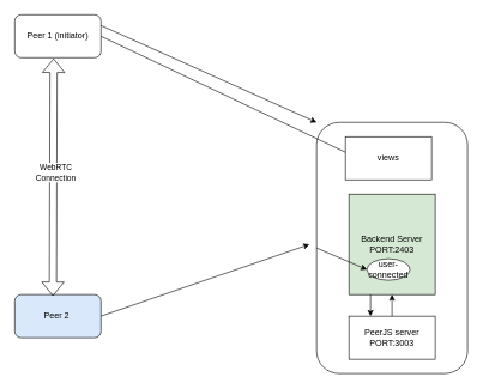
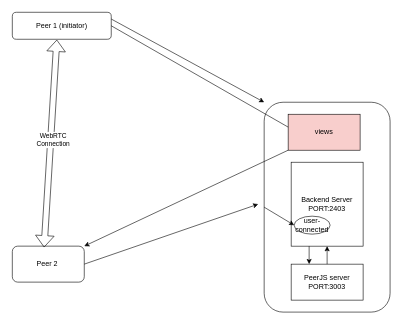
  <mxCell id="0" />
  <mxCell id="1" parent="0" />
- <mxCell id="2" value="Peer 1 (initiator)" style="rounded=1;whiteSpace=wrap;html=1;" vertex="1" parent="1"><mxGeometry x="20" y="20" width="120" height="60" as="geometry" /></mxCell>
+ <mxCell id="2" value="Peer 1 (initiator)" style="rounded=1;whiteSpace=wrap;html=1;" vertex="1" parent="1"><mxGeometry x="20" y="20" width="165" height="45" as="geometry" /></mxCell>
  <mxCell id="3" value="" style="rounded=1;whiteSpace=wrap;html=1;" vertex="1" parent="1"><mxGeometry x="440" y="170" width="210" height="350" as="geometry" /></mxCell>
- <mxCell id="4" value="Peer 2&amp;nbsp;" style="rounded=1;whiteSpace=wrap;html=1;fillColor=#dae8fc;" vertex="1" parent="1"><mxGeometry x="20" y="410" width="120" height="60" as="geometry" /></mxCell>
+ <mxCell id="4" value="Peer 2&amp;nbsp;" style="rounded=1;whiteSpace=wrap;html=1;" vertex="1" parent="1"><mxGeometry x="20" y="410" width="120" height="60" as="geometry" /></mxCell>
  <mxCell id="5" value="" style="endArrow=classic;html=1;rounded=0;exitX=1;exitY=0.25;exitDx=0;exitDy=0;" edge="1" parent="1" source="2"><mxGeometry width="50" height="50" relative="1" as="geometry"><mxPoint x="280" y="420" as="sourcePoint" /><mxPoint x="440" y="170" as="targetPoint" /></mxGeometry></mxCell>
  <mxCell id="6" value="" style="endArrow=none;html=1;rounded=0;entryX=1;entryY=0.5;entryDx=0;entryDy=0;exitX=0.008;exitY=0.367;exitDx=0;exitDy=0;exitPerimeter=0;" edge="1" parent="1" source="7" target="2"><mxGeometry width="50" height="50" relative="1" as="geometry"><mxPoint x="430" y="190" as="sourcePoint" /><mxPoint x="330" y="370" as="targetPoint" /></mxGeometry></mxCell>
- <mxCell id="7" value="views" style="rounded=0;whiteSpace=wrap;html=1;" vertex="1" parent="1"><mxGeometry x="480" y="190" width="120" height="60" as="geometry" /></mxCell>
- <mxCell id="8" value="Backend Server&lt;br&gt;PORT:2403&lt;br&gt;" style="rounded=0;whiteSpace=wrap;html=1;fillColor=#d5e8d4;" vertex="1" parent="1"><mxGeometry x="485" y="270" width="120" height="140" as="geometry" /></mxCell>
+ <mxCell id="7" value="views" style="rounded=0;whiteSpace=wrap;html=1;fillColor=#f8cecc;" vertex="1" parent="1"><mxGeometry x="480" y="190" width="120" height="60" as="geometry" /></mxCell>
+ <mxCell id="8" value="Backend Server&lt;br&gt;PORT:2403&lt;br&gt;" style="rounded=0;whiteSpace=wrap;html=1;" vertex="1" parent="1"><mxGeometry x="485" y="270" width="120" height="140" as="geometry" /></mxCell>
  <mxCell id="9" value="" style="endArrow=classic;html=1;rounded=0;" edge="1" parent="1"><mxGeometry width="50" height="50" relative="1" as="geometry"><mxPoint x="140" y="440" as="sourcePoint" /><mxPoint x="430" y="340" as="targetPoint" /></mxGeometry></mxCell>
- <mxCell id="10" value="user-connected" style="ellipse;whiteSpace=wrap;html=1;" vertex="1" parent="1"><mxGeometry x="510" y="360" width="60" height="30" as="geometry" /></mxCell>
+ <mxCell id="10" value="user-connected" style="ellipse;whiteSpace=wrap;html=1;" vertex="1" parent="1"><mxGeometry x="490" y="360" width="60" height="30" as="geometry" /></mxCell>
  <mxCell id="11" value="" style="endArrow=classic;html=1;rounded=0;exitX=0;exitY=0.5;exitDx=0;exitDy=0;entryX=0;entryY=0.5;entryDx=0;entryDy=0;" edge="1" parent="1" source="3" target="10"><mxGeometry width="50" height="50" relative="1" as="geometry"><mxPoint x="280" y="420" as="sourcePoint" /><mxPoint x="330" y="370" as="targetPoint" /></mxGeometry></mxCell>
  <mxCell id="12" value="" style="shape=flexArrow;endArrow=classic;startArrow=classic;html=1;rounded=0;entryX=0.45;entryY=1.017;entryDx=0;entryDy=0;entryPerimeter=0;exitX=0.442;exitY=0.033;exitDx=0;exitDy=0;exitPerimeter=0;" edge="1" parent="1" source="4" target="2"><mxGeometry width="100" height="100" relative="1" as="geometry"><mxPoint x="250" y="440" as="sourcePoint" /><mxPoint x="350" y="340" as="targetPoint" /></mxGeometry></mxCell>
  <mxCell id="13" value="WebRTC&lt;br&gt;Connection&lt;br&gt;" style="edgeLabel;html=1;align=center;verticalAlign=middle;resizable=0;points=[];" vertex="1" connectable="0" parent="12"><mxGeometry x="0.039" y="-3" relative="1" as="geometry"><mxPoint as="offset" /></mxGeometry></mxCell>
  <mxCell id="14" value="PeerJS server&lt;br&gt;PORT:3003" style="rounded=0;whiteSpace=wrap;html=1;" vertex="1" parent="1"><mxGeometry x="485" y="440" width="120" height="60" as="geometry" /></mxCell>
  <mxCell id="15" value="" style="endArrow=classic;html=1;rounded=0;exitX=0.25;exitY=1;exitDx=0;exitDy=0;entryX=0.25;entryY=0;entryDx=0;entryDy=0;" edge="1" parent="1" source="8" target="14"><mxGeometry width="50" height="50" relative="1" as="geometry"><mxPoint x="280" y="420" as="sourcePoint" /><mxPoint x="330" y="370" as="targetPoint" /></mxGeometry></mxCell>
  <mxCell id="16" value="" style="endArrow=classic;html=1;rounded=0;exitX=0.5;exitY=0;exitDx=0;exitDy=0;entryX=0.5;entryY=1;entryDx=0;entryDy=0;" edge="1" parent="1" source="14" target="8"><mxGeometry width="50" height="50" relative="1" as="geometry"><mxPoint x="280" y="420" as="sourcePoint" /><mxPoint x="330" y="370" as="targetPoint" /></mxGeometry></mxCell>
+ <mxCell id="17" value="" style="endArrow=classic;html=1;rounded=0;exitX=0;exitY=1;exitDx=0;exitDy=0;entryX=1;entryY=0;entryDx=0;entryDy=0;" edge="1" parent="1" source="7" target="4"><mxGeometry width="50" height="50" relative="1" as="geometry"><mxPoint x="280" y="420" as="sourcePoint" /><mxPoint x="330" y="370" as="targetPoint" /></mxGeometry></mxCell>
